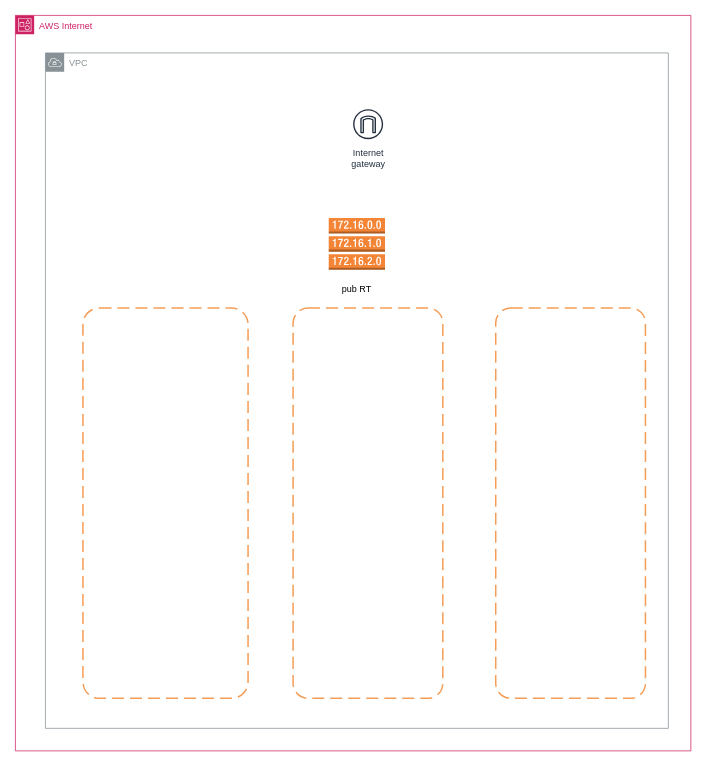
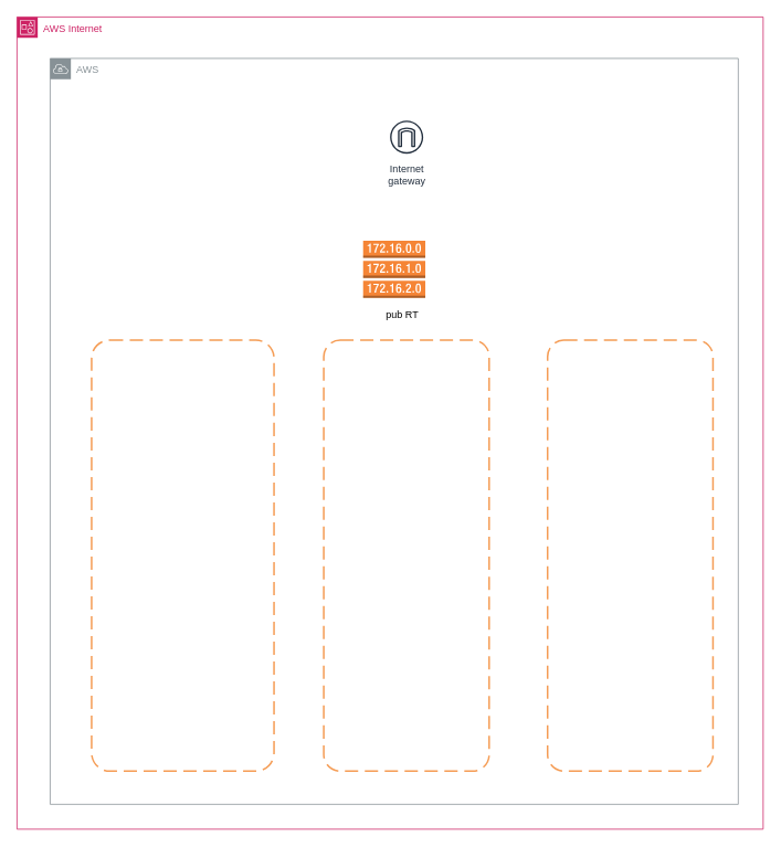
  <mxCell id="0" />
  <mxCell id="1" parent="0" />
  <mxCell id="2" value="AWS Internet" style="points=[[0,0],[0.25,0],[0.5,0],[0.75,0],[1,0],[1,0.25],[1,0.5],[1,0.75],[1,1],[0.75,1],[0.5,1],[0.25,1],[0,1],[0,0.75],[0,0.5],[0,0.25]];outlineConnect=0;gradientColor=none;html=1;whiteSpace=wrap;fontSize=12;fontStyle=0;container=1;pointerEvents=0;collapsible=0;recursiveResize=0;shape=mxgraph.aws4.group;grIcon=mxgraph.aws4.group_account;strokeColor=#CD2264;fillColor=none;verticalAlign=top;align=left;spacingLeft=30;fontColor=#CD2264;dashed=0;" vertex="1" parent="1"><mxGeometry x="20" y="20" width="900" height="980" as="geometry" /></mxCell>
- <mxCell id="3" value="VPC" style="sketch=0;outlineConnect=0;gradientColor=none;html=1;whiteSpace=wrap;fontSize=12;fontStyle=0;shape=mxgraph.aws4.group;grIcon=mxgraph.aws4.group_vpc;strokeColor=#879196;fillColor=none;verticalAlign=top;align=left;spacingLeft=30;fontColor=#879196;dashed=0;" vertex="1" parent="2"><mxGeometry x="40" y="50" width="830" height="900" as="geometry" /></mxCell>
+ <mxCell id="3" value="AWS" style="sketch=0;outlineConnect=0;gradientColor=none;html=1;whiteSpace=wrap;fontSize=12;fontStyle=0;shape=mxgraph.aws4.group;grIcon=mxgraph.aws4.group_vpc;strokeColor=#879196;fillColor=none;verticalAlign=top;align=left;spacingLeft=30;fontColor=#879196;dashed=0;" vertex="1" parent="2"><mxGeometry x="40" y="50" width="830" height="900" as="geometry" /></mxCell>
  <mxCell id="4" value="Internet&#10;gateway" style="sketch=0;outlineConnect=0;fontColor=#232F3E;gradientColor=none;strokeColor=#232F3E;fillColor=#ffffff;dashed=0;verticalLabelPosition=bottom;verticalAlign=top;align=center;html=1;fontSize=12;fontStyle=0;aspect=fixed;shape=mxgraph.aws4.resourceIcon;resIcon=mxgraph.aws4.internet_gateway;" vertex="1" parent="2"><mxGeometry x="420" y="120" width="100" height="50" as="geometry" /></mxCell>
  <mxCell id="5" value="" style="outlineConnect=0;dashed=0;verticalLabelPosition=bottom;verticalAlign=top;align=center;html=1;shape=mxgraph.aws3.route_table;fillColor=#F58536;gradientColor=none;" vertex="1" parent="2"><mxGeometry x="417.5" y="270" width="75" height="69" as="geometry" /></mxCell>
- <mxCell id="6" value="pub RT" style="text;html=1;align=center;verticalAlign=middle;whiteSpace=wrap;rounded=0;" vertex="1" parent="2"><mxGeometry x="425" y="350" width="60" height="30" as="geometry" /></mxCell>
+ <mxCell id="6" value="pub RT" style="text;html=1;align=center;verticalAlign=middle;whiteSpace=wrap;rounded=0;" vertex="1" parent="2"><mxGeometry x="435" y="345" width="60" height="30" as="geometry" /></mxCell>
  <mxCell id="7" value="" style="rounded=1;arcSize=10;dashed=1;strokeColor=#F59D56;fillColor=none;gradientColor=none;dashPattern=8 4;strokeWidth=2;" vertex="1" parent="2"><mxGeometry x="90" y="390" width="220" height="520" as="geometry" /></mxCell>
  <mxCell id="8" value="" style="rounded=1;arcSize=10;dashed=1;strokeColor=#F59D56;fillColor=none;gradientColor=none;dashPattern=8 4;strokeWidth=2;" vertex="1" parent="2"><mxGeometry x="370" y="390" width="199.5" height="520" as="geometry" /></mxCell>
  <mxCell id="9" value="" style="rounded=1;arcSize=10;dashed=1;strokeColor=#F59D56;fillColor=none;gradientColor=none;dashPattern=8 4;strokeWidth=2;" vertex="1" parent="2"><mxGeometry x="640" y="390" width="199.5" height="520" as="geometry" /></mxCell>
